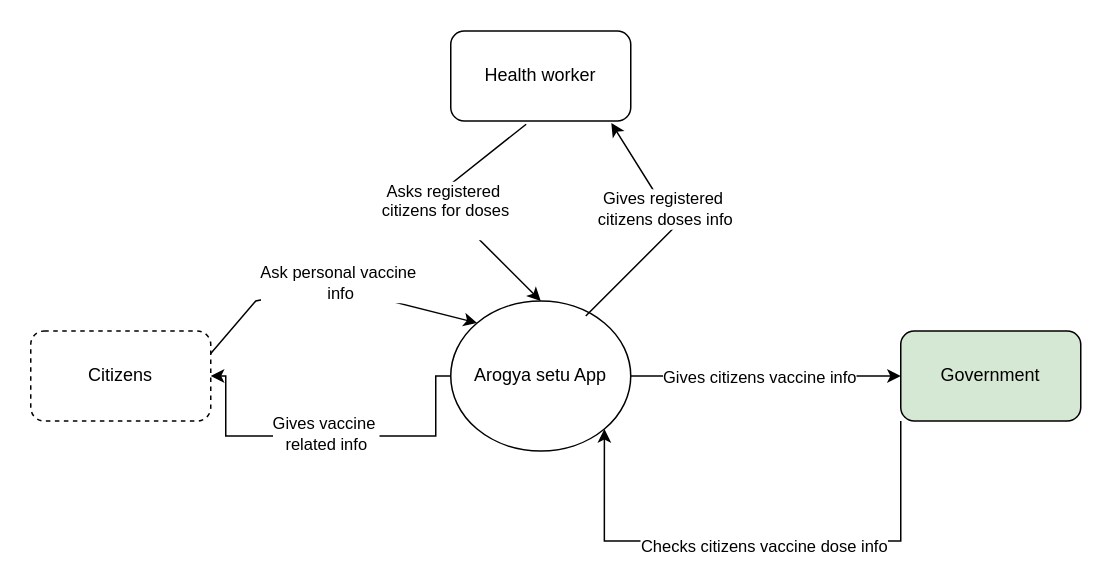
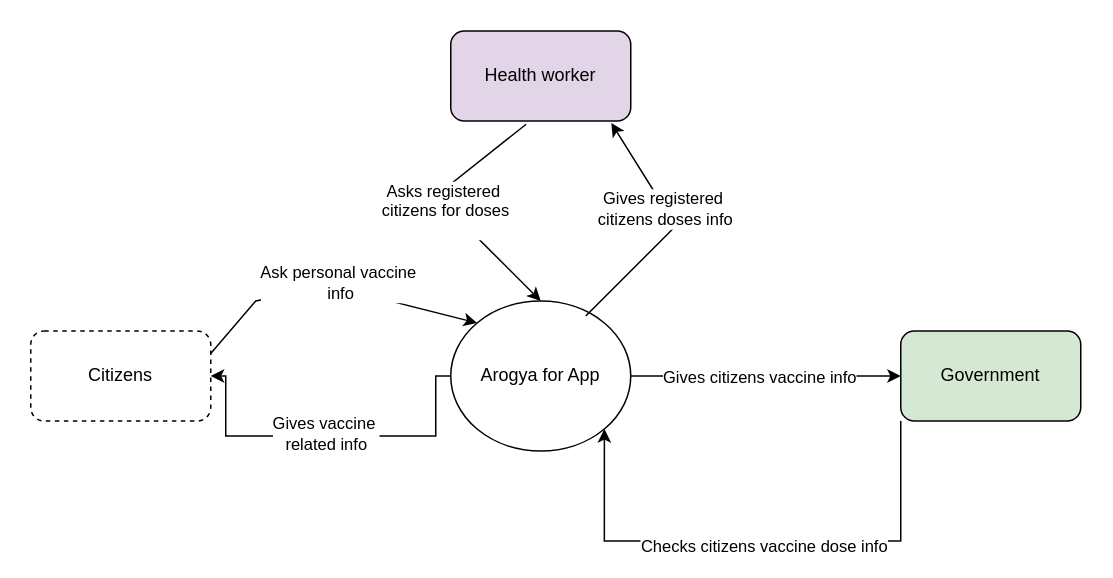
  <mxCell id="0" />
  <mxCell id="1" parent="0" />
  <mxCell id="2" style="edgeStyle=orthogonalEdgeStyle;rounded=0;orthogonalLoop=1;jettySize=auto;html=1;exitX=0;exitY=0.5;exitDx=0;exitDy=0;entryX=1;entryY=0.5;entryDx=0;entryDy=0;" edge="1" parent="1" source="6" target="7"><mxGeometry relative="1" as="geometry"><Array as="points"><mxPoint x="290" y="250" /><mxPoint x="290" y="290" /><mxPoint x="150" y="290" /><mxPoint x="150" y="250" /></Array></mxGeometry></mxCell>
  <mxCell id="3" value="Gives vaccine&amp;nbsp;&lt;div&gt;related info&lt;/div&gt;" style="edgeLabel;html=1;align=center;verticalAlign=middle;resizable=0;points=[];" vertex="1" connectable="0" parent="2"><mxGeometry x="0.035" y="-2" relative="1" as="geometry"><mxPoint as="offset" /></mxGeometry></mxCell>
  <mxCell id="4" style="edgeStyle=orthogonalEdgeStyle;rounded=0;orthogonalLoop=1;jettySize=auto;html=1;exitX=1;exitY=0.5;exitDx=0;exitDy=0;" edge="1" parent="1" source="6" target="10"><mxGeometry relative="1" as="geometry" /></mxCell>
  <mxCell id="5" value="Gives citizens vaccine info" style="edgeLabel;html=1;align=center;verticalAlign=middle;resizable=0;points=[];" vertex="1" connectable="0" parent="4"><mxGeometry x="-0.052" relative="1" as="geometry"><mxPoint as="offset" /></mxGeometry></mxCell>
- <mxCell id="6" value="Arogya setu App" style="ellipse;whiteSpace=wrap;html=1;" vertex="1" parent="1"><mxGeometry x="300" y="200" width="120" height="100" as="geometry" /></mxCell>
+ <mxCell id="6" value="Arogya for App" style="ellipse;whiteSpace=wrap;html=1;" vertex="1" parent="1"><mxGeometry x="300" y="200" width="120" height="100" as="geometry" /></mxCell>
  <mxCell id="7" value="Citizens" style="rounded=1;whiteSpace=wrap;html=1;dashed=1;" vertex="1" parent="1"><mxGeometry x="20" y="220" width="120" height="60" as="geometry" /></mxCell>
  <mxCell id="8" style="edgeStyle=orthogonalEdgeStyle;rounded=0;orthogonalLoop=1;jettySize=auto;html=1;entryX=1;entryY=1;entryDx=0;entryDy=0;" edge="1" parent="1" source="10" target="6"><mxGeometry relative="1" as="geometry"><Array as="points"><mxPoint x="600" y="360" /><mxPoint x="403" y="360" /></Array></mxGeometry></mxCell>
  <mxCell id="9" value="Checks citizens vaccine dose info&lt;div&gt;&lt;br&gt;&lt;/div&gt;" style="edgeLabel;html=1;align=center;verticalAlign=middle;resizable=0;points=[];" vertex="1" connectable="0" parent="8"><mxGeometry x="-0.134" y="-1" relative="1" as="geometry"><mxPoint x="-19" y="11" as="offset" /></mxGeometry></mxCell>
  <mxCell id="10" value="Government" style="rounded=1;whiteSpace=wrap;html=1;fillColor=#d5e8d4;" vertex="1" parent="1"><mxGeometry x="600" y="220" width="120" height="60" as="geometry" /></mxCell>
- <mxCell id="11" value="Health worker" style="rounded=1;whiteSpace=wrap;html=1;" vertex="1" parent="1"><mxGeometry x="300" y="20" width="120" height="60" as="geometry" /></mxCell>
+ <mxCell id="11" value="Health worker" style="rounded=1;whiteSpace=wrap;html=1;fillColor=#e1d5e7;" vertex="1" parent="1"><mxGeometry x="300" y="20" width="120" height="60" as="geometry" /></mxCell>
  <mxCell id="12" value="" style="endArrow=classic;html=1;rounded=0;entryX=0;entryY=0;entryDx=0;entryDy=0;exitX=1;exitY=0.25;exitDx=0;exitDy=0;" edge="1" parent="1" source="7" target="6"><mxGeometry width="50" height="50" relative="1" as="geometry"><mxPoint x="170" y="230" as="sourcePoint" /><mxPoint x="220" y="180" as="targetPoint" /><Array as="points"><mxPoint x="170" y="200" /><mxPoint x="220" y="190" /></Array></mxGeometry></mxCell>
  <mxCell id="13" value="Ask personal vaccine&lt;div&gt;&amp;nbsp;info&lt;/div&gt;" style="edgeLabel;html=1;align=center;verticalAlign=middle;resizable=0;points=[];" vertex="1" connectable="0" parent="12"><mxGeometry x="0.018" y="4" relative="1" as="geometry"><mxPoint as="offset" /></mxGeometry></mxCell>
  <mxCell id="14" value="" style="endArrow=classic;html=1;rounded=0;exitX=0.419;exitY=1.036;exitDx=0;exitDy=0;exitPerimeter=0;entryX=0.5;entryY=0;entryDx=0;entryDy=0;" edge="1" parent="1" source="11" target="6"><mxGeometry width="50" height="50" relative="1" as="geometry"><mxPoint x="400" y="170" as="sourcePoint" /><mxPoint x="450" y="120" as="targetPoint" /><Array as="points"><mxPoint x="290" y="130" /></Array></mxGeometry></mxCell>
  <mxCell id="15" value="Asks registered&lt;div&gt;&lt;div&gt;&amp;nbsp;citizens for doses&lt;div&gt;&lt;br&gt;&lt;/div&gt;&lt;/div&gt;&lt;/div&gt;" style="edgeLabel;html=1;align=center;verticalAlign=middle;resizable=0;points=[];" vertex="1" connectable="0" parent="14"><mxGeometry x="-0.014" y="-3" relative="1" as="geometry"><mxPoint as="offset" /></mxGeometry></mxCell>
  <mxCell id="16" value="" style="endArrow=classic;html=1;rounded=0;entryX=0.892;entryY=1.022;entryDx=0;entryDy=0;entryPerimeter=0;" edge="1" parent="1" target="11"><mxGeometry width="50" height="50" relative="1" as="geometry"><mxPoint x="390" y="210" as="sourcePoint" /><mxPoint x="440" y="160" as="targetPoint" /><Array as="points"><mxPoint x="450" y="150" /></Array></mxGeometry></mxCell>
  <mxCell id="17" value="Gives registered&amp;nbsp;&lt;div&gt;citizens doses info&lt;/div&gt;" style="edgeLabel;html=1;align=center;verticalAlign=middle;resizable=0;points=[];" vertex="1" connectable="0" parent="16"><mxGeometry x="0.197" relative="1" as="geometry"><mxPoint as="offset" /></mxGeometry></mxCell>
